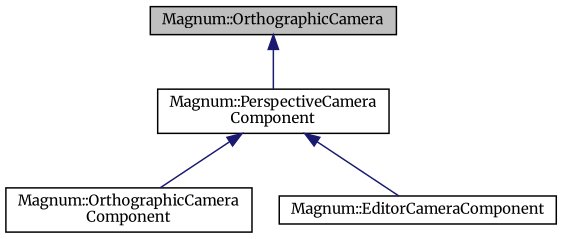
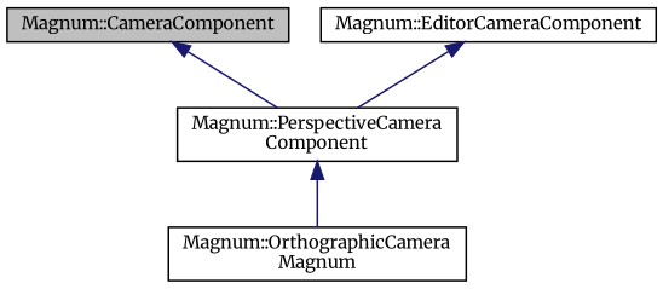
  digraph {
    fontname=Merriweather
    node [color=black fillcolor=white fontname=Merriweather fontsize=10 shape=record style=filled]
    edge [color=midnightblue dir=back fontname=Merriweather fontsize=10 labelfontname=Helvetica labelfontsize=10 style=solid]
-   n1 [fillcolor=grey75 fontcolor=black height=0.2 label="Magnum::OrthographicCamera" width=0.4]
+   n1 [fillcolor=grey75 fontcolor=black height=0.2 label="Magnum::CameraComponent" width=0.4]
    n2 [height=0.2 label="Magnum::PerspectiveCamera\lComponent" width=0.4]
-   n3 [height=0.2 label="Magnum::OrthographicCamera\lComponent" width=0.4]
+   n3 [height=0.2 label="Magnum::OrthographicCamera\lMagnum" width=0.4]
    n4 [height=0.2 label="Magnum::EditorCameraComponent" width=0.4]
    n1 -> n2
    n2 -> n3
-   n2 -> n4
+   n4 -> n2
  }
